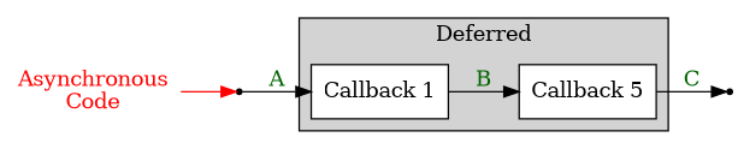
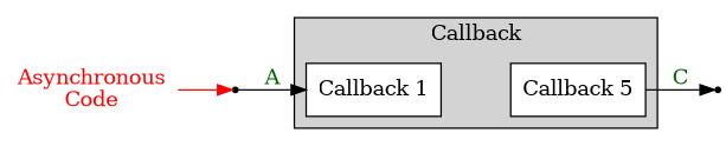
  digraph {
    rankdir=LR
    node [shape=rect]
    edge [fontcolor=darkgreen]
    n1 [fillcolor=white label="Callback 1" style=filled]
    n2 [fillcolor=white label="Callback 5" style=filled]
    output [shape=point]
    input [shape=point]
    n5 [color=red fontcolor=red label="Asynchronous\nCode" shape=none]
    subgraph cluster_1 {
-     label=Deferred
+     label=Callback
      style=filled
      n1
      n2
    }
-   n1 -> n2 [label=B]
    n2 -> output [label=C]
    input -> n1 [label=A]
    n5 -> input [color=red fontcolor=""]
  }
